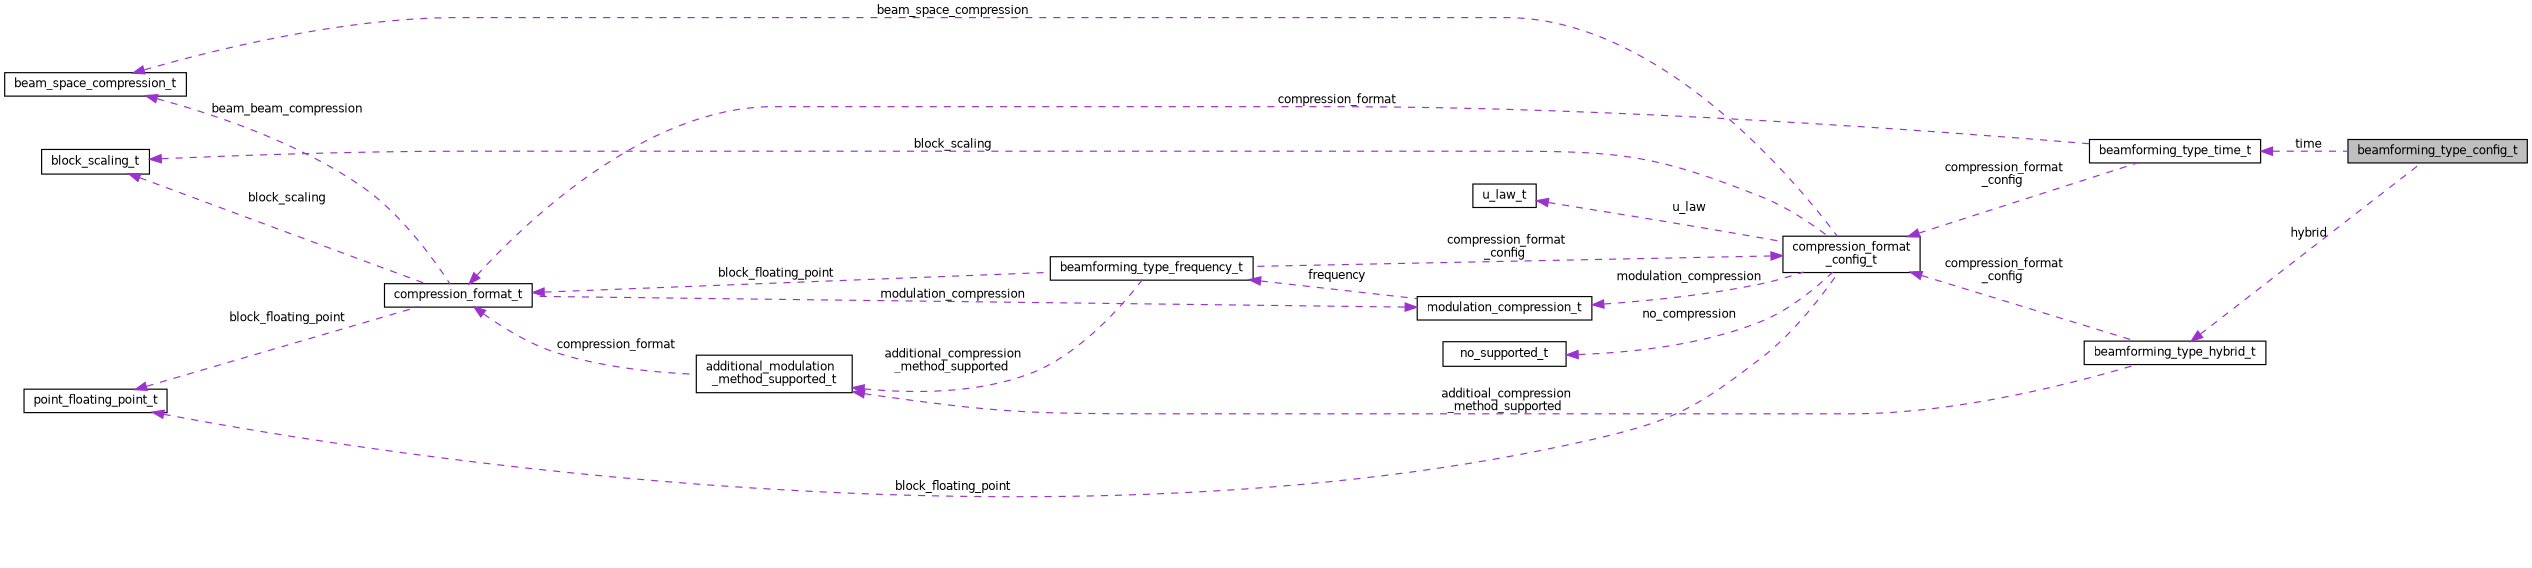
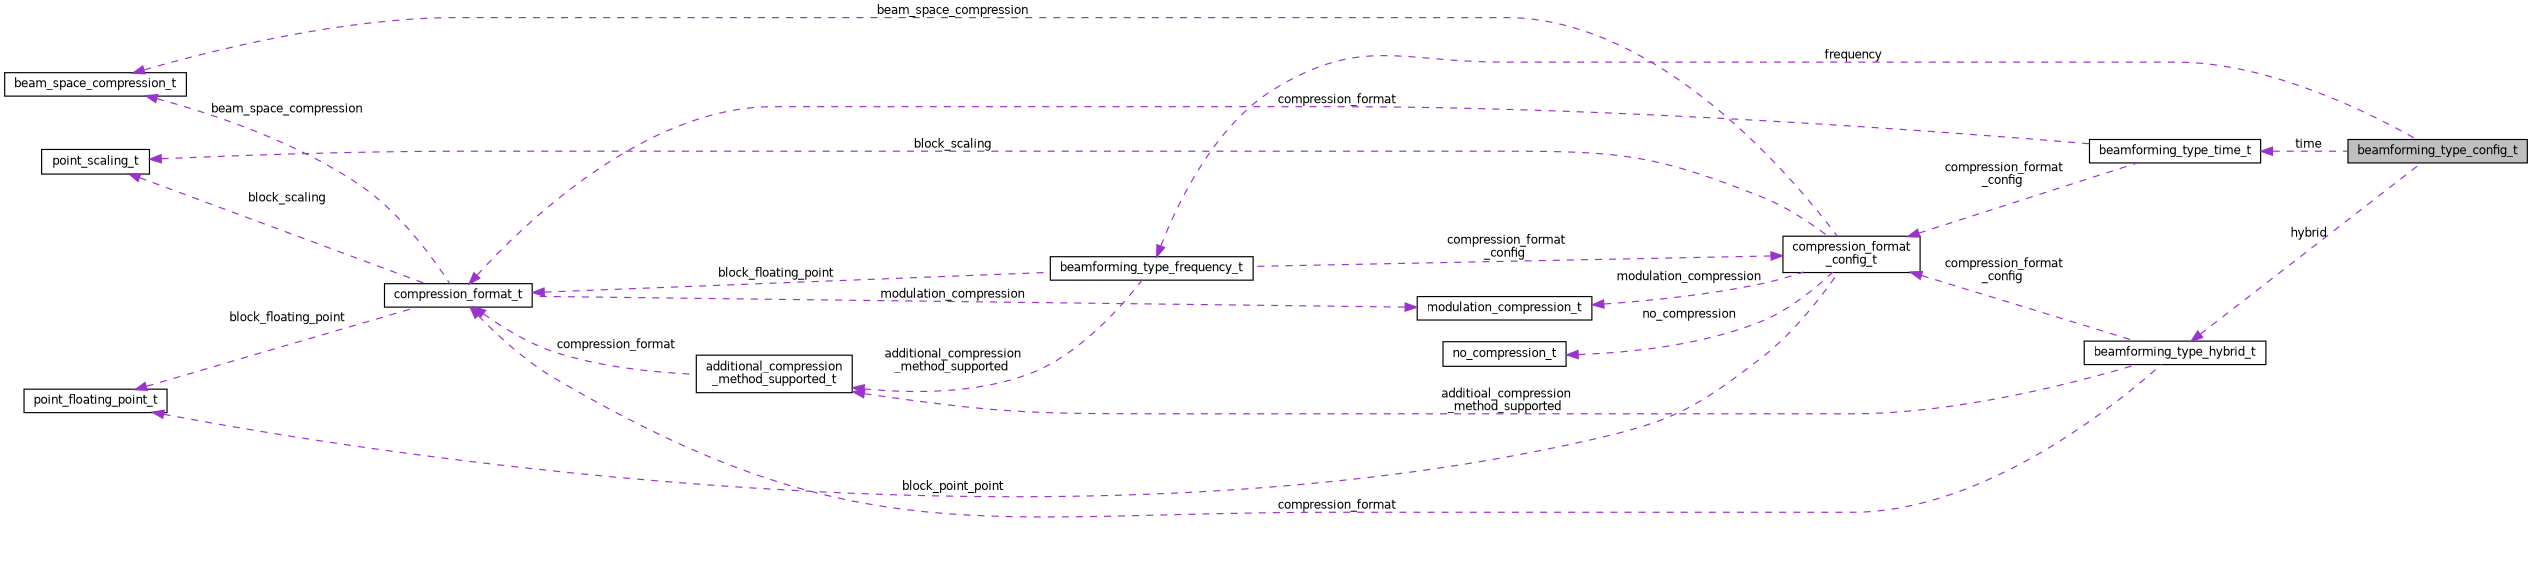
  digraph {
    rankdir=LR
    node [color=black fontname=Helvetica fontsize=10 shape=record]
    edge [color=darkorchid3 dir=back fontname=Helvetica fontsize=10 labelfontname=Helvetica labelfontsize=10 style=dashed]
    n1 [fillcolor=grey75 fontcolor=black height=0.2 label=beamforming_type_config_t style=filled width=0.4]
    n2 [height=0.2 label=beamforming_type_time_t width=0.4]
    n3 [height=0.2 label=compression_format_t width=0.4]
-   n4 [height=0.2 label="additional_modulation\l_method_supported_t" width=0.4]
+   n4 [height=0.2 label="additional_compression\l_method_supported_t" width=0.4]
    n5 [height=0.2 label=beamforming_type_hybrid_t width=0.4]
    n6 [height=0.2 label=beamforming_type_frequency_t width=0.4]
    n7 [height=0.2 label=beam_space_compression_t width=0.4]
    n8 [height=0.2 label="compression_format\l_config_t" width=0.4]
-   n9 [height=0.2 label=block_scaling_t width=0.4]
-   n10 [height=0.2 label=u_law_t width=0.4]
+   n9 [height=0.2 label=point_scaling_t width=0.4]
    n11 [height=0.2 label=point_floating_point_t width=0.4]
    n12 [height=0.2 label=modulation_compression_t width=0.4]
-   n13 [height=0.2 label=no_supported_t width=0.4]
+   n13 [height=0.2 label=no_compression_t width=0.4]
    n2 -> n1 [label=" time"]
    n3 -> n2 [label=" compression_format"]
    n3 -> n4 [label=" compression_format"]
+   n3 -> n5 [label=" compression_format"]
    n3 -> n6 [label=" block_floating_point"]
    n4 -> n5 [label=" additioal_compression\l_method_supported"]
    n4 -> n6 [label=" additional_compression\l_method_supported"]
    n5 -> n1 [label=" hybrid"]
-   n6 -> n12 [label=" frequency"]
-   n7 -> n3 [label=" beam_beam_compression"]
+   n6 -> n1 [label=" frequency"]
+   n7 -> n3 [label=" beam_space_compression"]
    n7 -> n8 [label=" beam_space_compression"]
    n8 -> n2 [label=" compression_format\l_config"]
    n8 -> n5 [label=" compression_format\l_config"]
    n8 -> n6 [label=" compression_format\l_config"]
    n9 -> n3 [label=" block_scaling"]
    n9 -> n8 [label=" block_scaling"]
-   n10 -> n8 [label=" u_law"]
    n11 -> n3 [label=" block_floating_point"]
-   n11 -> n8 [label=" block_floating_point"]
+   n11 -> n8 [label=" block_point_point"]
    n12 -> n3 [label=" modulation_compression"]
    n12 -> n8 [label=" modulation_compression"]
    n13 -> n8 [label=" no_compression"]
  }
